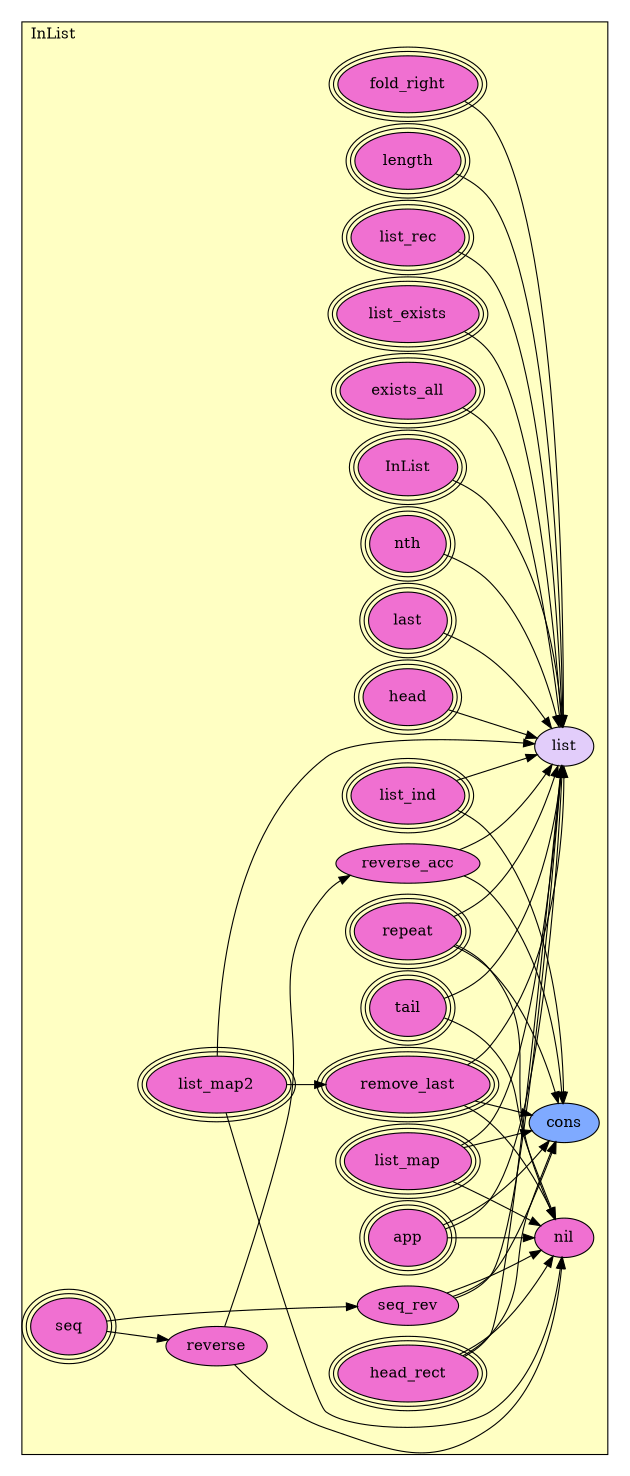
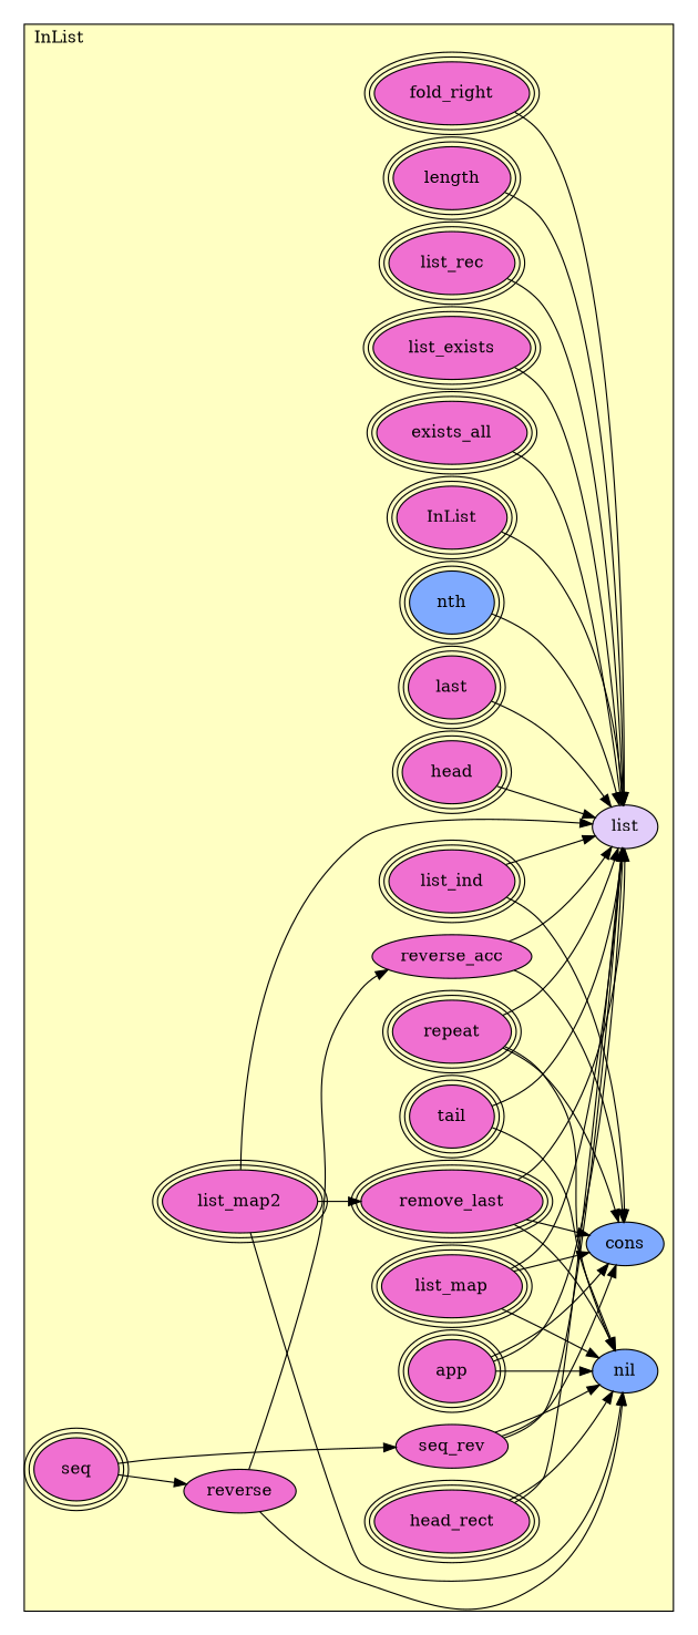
  digraph {
    rankdir=LR
    node [fillcolor="#F070D1" peripheries=3 style=filled]
    n1 [label=list_exists]
    n2 [label=exists_all]
    n3 [label=InList]
    n4 [label=repeat]
    n5 [label=seq]
    n6 [label=seq_rev peripheries=""]
    n7 [label=remove_last]
-   n8 [label=nth]
+   n8 [fillcolor="#7FAAFF" label=nth]
    n9 [label=last]
    n10 [label=tail]
    n11 [label=head]
    n12 [label=reverse peripheries=""]
    n13 [label=reverse_acc peripheries=""]
    n14 [label=list_map2]
    n15 [label=list_map]
    n16 [label=fold_right]
    n17 [label=app]
    n18 [label=length]
    n19 [label=list_rec]
    n20 [label=list_ind]
    n21 [label=head_rect]
    n22 [fillcolor="#7FAAFF" label=cons peripheries=""]
-   n23 [label=nil peripheries=""]
+   n23 [fillcolor="#7FAAFF" label=nil peripheries=""]
    n24 [fillcolor="#E2CDFA" label=list peripheries=""]
    subgraph cluster_1 {
      fillcolor="#FFFFC3"
      label=InList
      labeljust=l
      style=filled
      n1
      n2
      n3
      n4
      n5
      n6
      n7
      n8
      n9
      n10
      n11
      n12
      n13
      n14
      n15
      n16
      n17
      n18
      n19
      n20
      n21
      n22
      n23
      n24
    }
    n1 -> n24
    n2 -> n24
    n3 -> n24
    n4 -> n22
    n4 -> n23
    n4 -> n24
    n5 -> n6
    n5 -> n12
    n6 -> n22
    n6 -> n23
    n6 -> n24
    n7 -> n22
    n7 -> n23
    n7 -> n24
    n8 -> n24
    n9 -> n24
    n10 -> n23
    n10 -> n24
    n11 -> n24
    n12 -> n13
    n12 -> n23
    n13 -> n22
    n13 -> n24
    n14 -> n7
    n14 -> n23
    n14 -> n24
    n15 -> n22
    n15 -> n23
    n15 -> n24
    n16 -> n24
    n17 -> n22
    n17 -> n23
    n17 -> n24
    n18 -> n24
    n19 -> n24
    n20 -> n22
    n20 -> n24
-   n21 -> n22
    n21 -> n23
    n21 -> n24
  }
